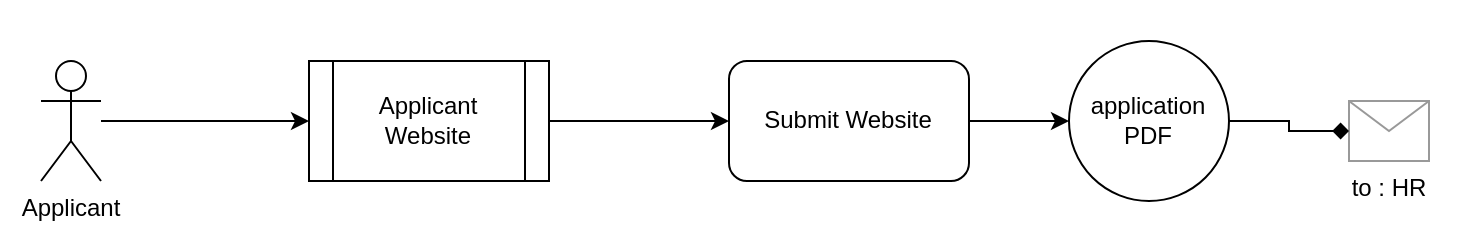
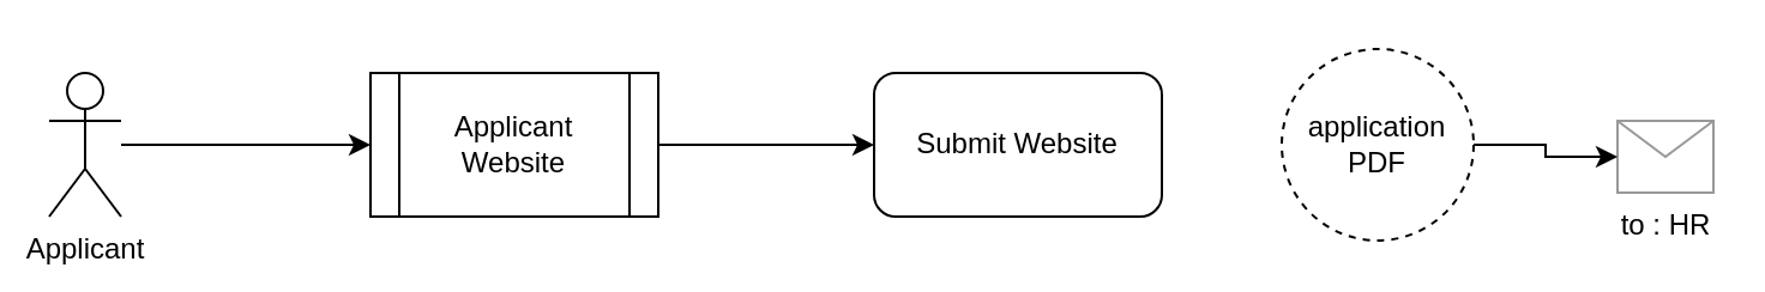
  <mxCell id="0" />
  <mxCell id="1" parent="0" />
  <mxCell id="2" style="edgeStyle=orthogonalEdgeStyle;rounded=0;orthogonalLoop=1;jettySize=auto;html=1;entryX=0;entryY=0.5;entryDx=0;entryDy=0;" edge="1" parent="1" source="3" target="5"><mxGeometry relative="1" as="geometry" /></mxCell>
  <mxCell id="3" value="Applicant&lt;br&gt;Website" style="shape=process;whiteSpace=wrap;html=1;backgroundOutline=1;" vertex="1" parent="1"><mxGeometry x="154" y="30" width="120" height="60" as="geometry" /></mxCell>
- <mxCell id="4" value="" style="edgeStyle=orthogonalEdgeStyle;rounded=0;orthogonalLoop=1;jettySize=auto;html=1;" edge="1" parent="1" source="5" target="10"><mxGeometry relative="1" as="geometry" /></mxCell>
  <mxCell id="5" value="Submit Website" style="rounded=1;whiteSpace=wrap;html=1;" vertex="1" parent="1"><mxGeometry x="364" y="30" width="120" height="60" as="geometry" /></mxCell>
  <mxCell id="6" style="edgeStyle=orthogonalEdgeStyle;rounded=0;orthogonalLoop=1;jettySize=auto;html=1;entryX=0;entryY=0.5;entryDx=0;entryDy=0;" edge="1" parent="1" source="7" target="3"><mxGeometry relative="1" as="geometry" /></mxCell>
  <mxCell id="7" value="Applicant" style="shape=umlActor;verticalLabelPosition=bottom;verticalAlign=top;html=1;outlineConnect=0;" vertex="1" parent="1"><mxGeometry x="20" y="30" width="30" height="60" as="geometry" /></mxCell>
  <mxCell id="8" value="to : HR" style="verticalLabelPosition=bottom;shadow=0;dashed=0;align=center;html=1;verticalAlign=top;strokeWidth=1;shape=mxgraph.mockup.misc.mail2;strokeColor=#999999;" vertex="1" parent="1"><mxGeometry x="674" y="50" width="40" height="30" as="geometry" /></mxCell>
- <mxCell id="9" value="" style="edgeStyle=orthogonalEdgeStyle;rounded=0;orthogonalLoop=1;jettySize=auto;html=1;endArrow=diamond;" edge="1" parent="1" source="10" target="8"><mxGeometry relative="1" as="geometry" /></mxCell>
- <mxCell id="10" value="application PDF" style="ellipse;whiteSpace=wrap;html=1;aspect=fixed;" vertex="1" parent="1"><mxGeometry x="534" y="20" width="80" height="80" as="geometry" /></mxCell>
+ <mxCell id="9" value="" style="edgeStyle=orthogonalEdgeStyle;rounded=0;orthogonalLoop=1;jettySize=auto;html=1;" edge="1" parent="1" source="10" target="8"><mxGeometry relative="1" as="geometry" /></mxCell>
+ <mxCell id="10" value="application PDF" style="ellipse;whiteSpace=wrap;html=1;aspect=fixed;dashed=1;" vertex="1" parent="1"><mxGeometry x="534" y="20" width="80" height="80" as="geometry" /></mxCell>
